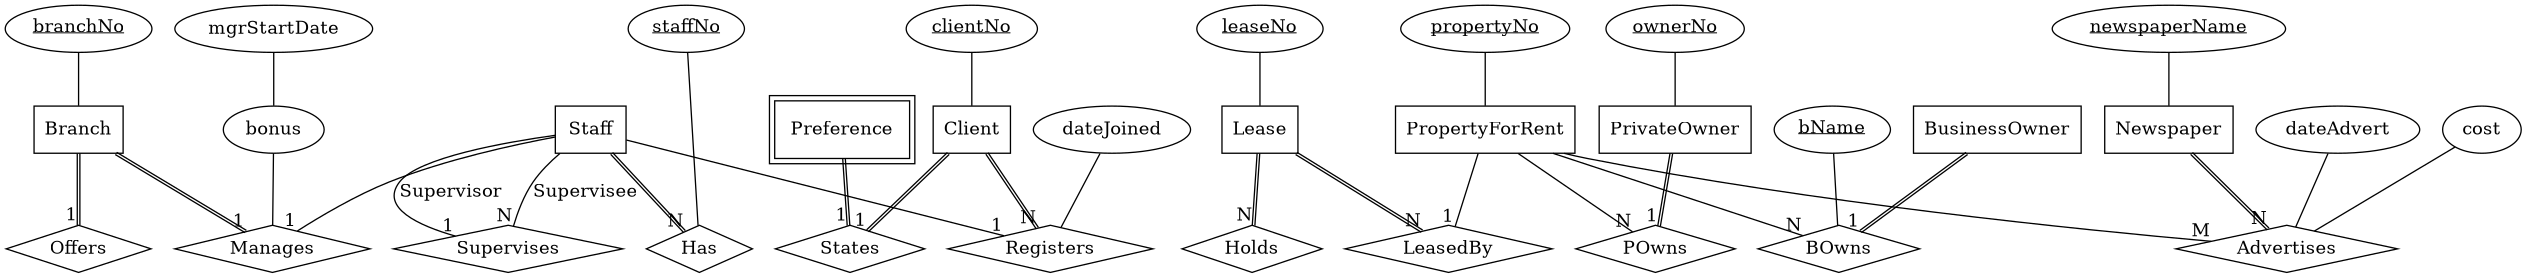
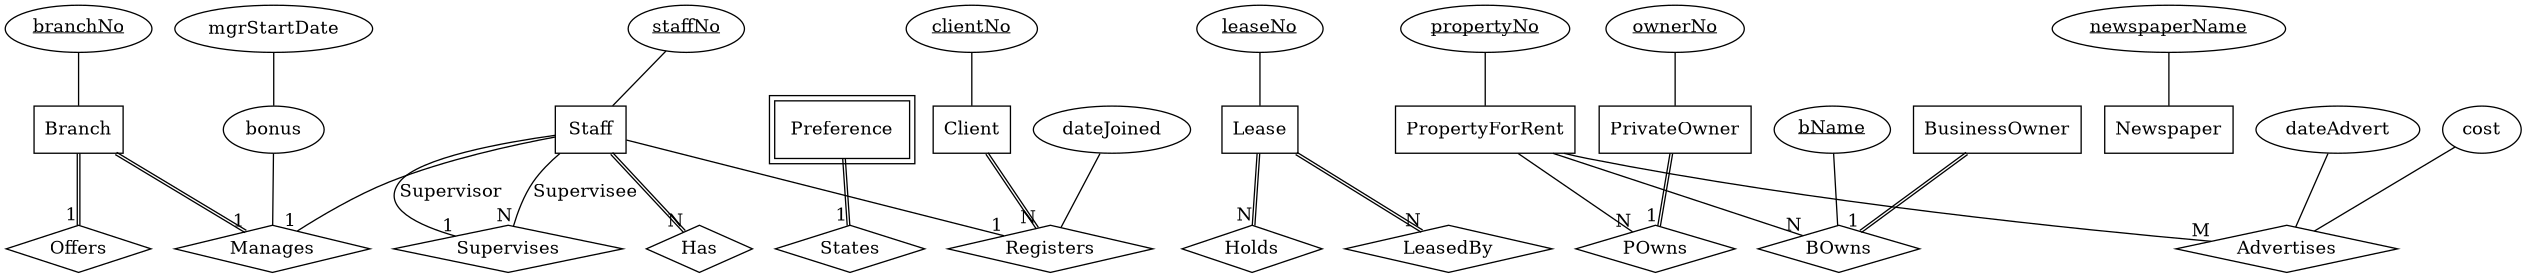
  graph {
    repulsiveforce=4
    smoothing=spring
    node [shape=oval]
    edge [labeldistance=1.5]
    n1 [label=Staff shape=box]
    n2 [label=Supervises shape=diamond]
    n3 [label=Manages shape=diamond]
    n4 [label=Has shape=diamond]
    n5 [label=Registers shape=diamond]
    n6 [label=Branch shape=box]
    n7 [label=Offers shape=diamond]
    n8 [label=Client shape=box]
    n9 [label=States shape=diamond]
    n10 [label=Holds shape=diamond]
    n11 [label=Lease shape=box]
    n12 [label=LeasedBy shape=diamond]
    n13 [label=Preference peripheries=2 shape=box]
    n14 [label=PropertyForRent shape=box]
    n15 [label=POwns shape=diamond]
    n16 [label=BOwns shape=diamond]
    n17 [label=Advertises shape=diamond]
    n18 [label=PrivateOwner shape=box]
    n19 [label=BusinessOwner shape=box]
    n20 [label=Newspaper shape=box]
    n21 [label=<<U>staffNo</U>>]
    n22 [label=<<U>branchNo</U>>]
    n23 [label=<<U>clientNo</U>>]
    n24 [label=<<U>leaseNo</U>>]
    n25 [label=<<U>propertyNo</U>>]
    n26 [label=<<U>ownerNo</U>>]
    n27 [label=<<U>bName</U>>]
    n28 [label=<<U>newspaperName</U>>]
    n29 [label=mgrStartDate]
    n30 [label=bonus]
    n31 [label=dateJoined]
    n32 [label=dateAdvert]
    n33 [label=cost]
    n1 -- n2 [headlabel=1 label=Supervisor]
    n1 -- n2 [headlabel=N label=Supervisee]
    n1 -- n3 [headlabel=1]
    n1 -- n4 [color="black:black" headlabel=N]
    n1 -- n5 [headlabel=1]
    n6 -- n3 [color="black:black" headlabel=1]
    n6 -- n7 [color="black:black" headlabel=1]
    n8 -- n5 [color="black:black" headlabel=N]
-   n8 -- n9 [color="black:black" headlabel=1]
    n11 -- n10 [color="black:black" headlabel=N]
    n11 -- n12 [color="black:black" headlabel=N]
    n13 -- n9 [color="black:black" headlabel=1]
-   n14 -- n12 [headlabel=1]
    n14 -- n15 [headlabel=N]
    n14 -- n16 [headlabel=N]
    n14 -- n17 [headlabel=M]
    n18 -- n15 [color="black:black" headlabel=1]
    n19 -- n16 [color="black:black" headlabel=1]
-   n20 -- n17 [color="black:black" headlabel=N]
-   n21 -- n4 [labeldistance=""]
+   n21 -- n1 [labeldistance=""]
    n22 -- n6 [labeldistance=""]
    n23 -- n8 [labeldistance=""]
    n24 -- n11 [labeldistance=""]
    n25 -- n14 [labeldistance=""]
    n26 -- n18 [labeldistance=""]
    n27 -- n16 [labeldistance=""]
    n28 -- n20 [labeldistance=""]
    n29 -- n30 [labeldistance=""]
    n30 -- n3 [labeldistance=""]
    n31 -- n5 [labeldistance=""]
    n32 -- n17 [labeldistance=""]
    n33 -- n17 [labeldistance=""]
  }
